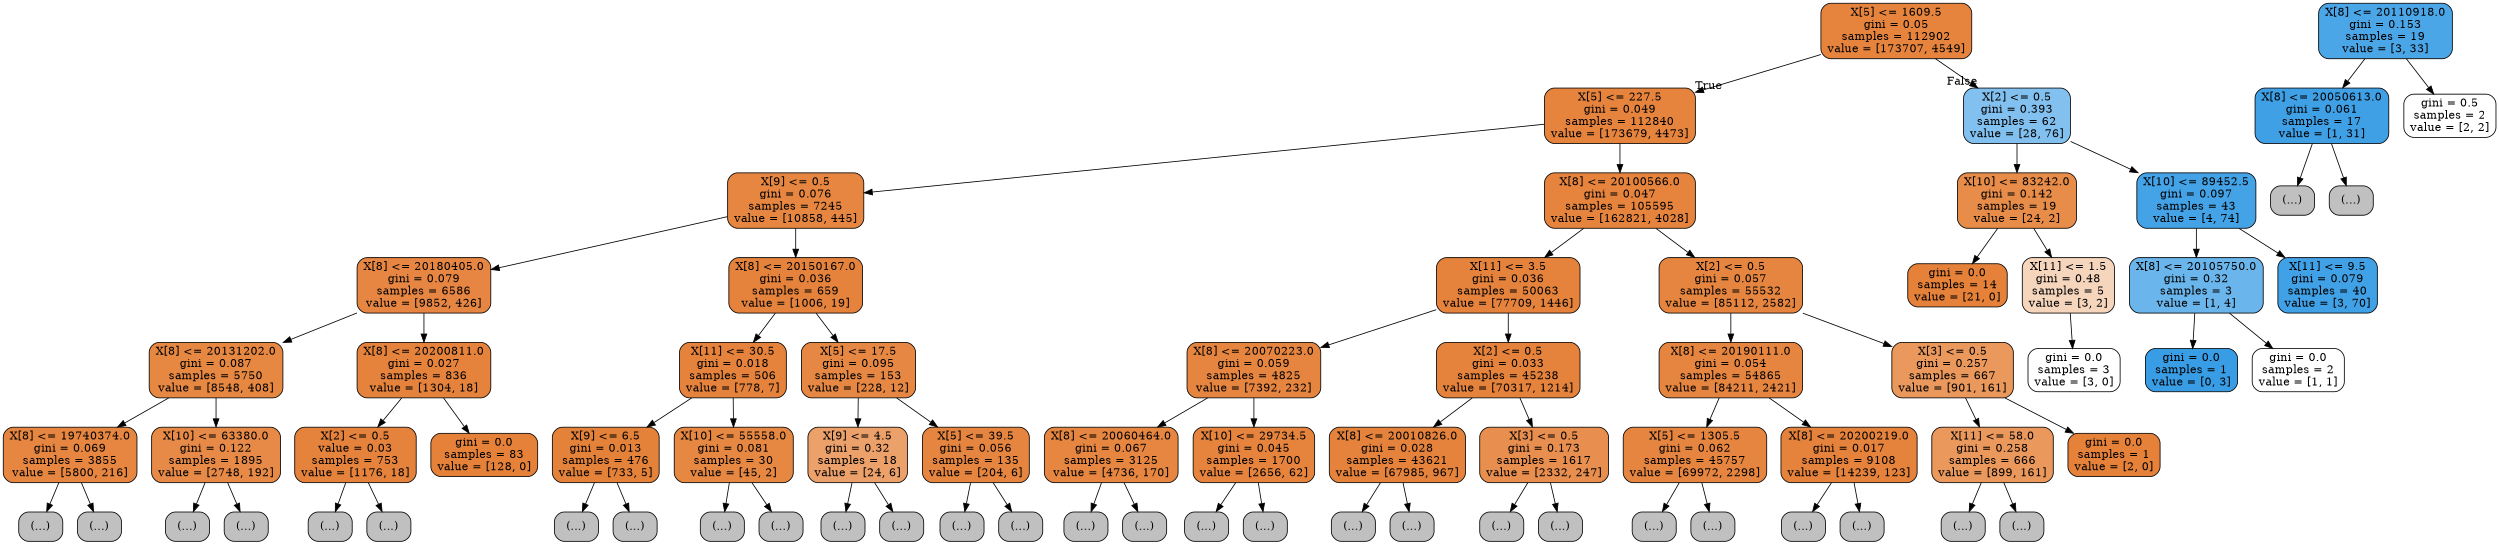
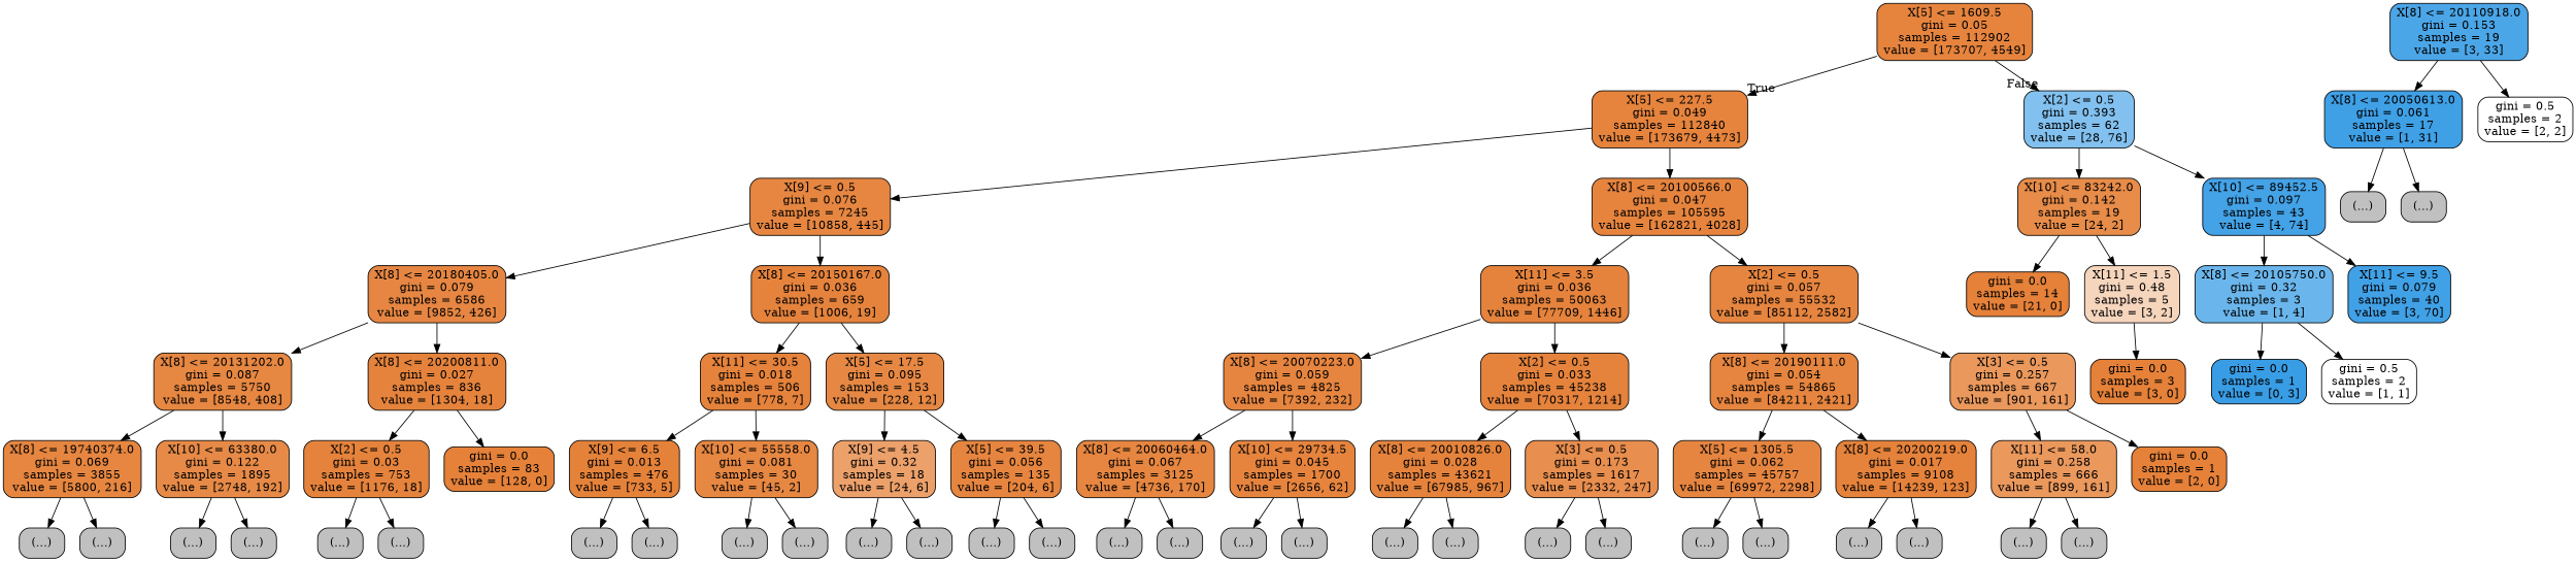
  digraph {
    fontname="DejaVu Serif"
    node [color=black fillcolor="#C0C0C0" fontname="DejaVu Serif" shape=box style="filled, rounded"]
    edge [fontname="DejaVu Serif"]
    n1 [fillcolor="#e6843e" label="X[5] <= 1609.5\ngini = 0.05\nsamples = 112902\nvalue = [173707, 4549]"]
    n2 [fillcolor="#e6843e" label="X[5] <= 227.5\ngini = 0.049\nsamples = 112840\nvalue = [173679, 4473]"]
    n3 [fillcolor="#82c1ef" label="X[2] <= 0.5\ngini = 0.393\nsamples = 62\nvalue = [28, 76]"]
    n4 [fillcolor="#e68641" label="X[9] <= 0.5\ngini = 0.076\nsamples = 7245\nvalue = [10858, 445]"]
    n5 [fillcolor="#e6843e" label="X[8] <= 20100566.0\ngini = 0.047\nsamples = 105595\nvalue = [162821, 4028]"]
    n6 [fillcolor="#e78c49" label="X[10] <= 83242.0\ngini = 0.142\nsamples = 19\nvalue = [24, 2]"]
    n7 [fillcolor="#44a2e6" label="X[10] <= 89452.5\ngini = 0.097\nsamples = 43\nvalue = [4, 74]"]
    n8 [fillcolor="#e68642" label="X[8] <= 20180405.0\ngini = 0.079\nsamples = 6586\nvalue = [9852, 426]"]
    n9 [fillcolor="#e5833d" label="X[8] <= 20150167.0\ngini = 0.036\nsamples = 659\nvalue = [1006, 19]"]
    n10 [fillcolor="#e5833d" label="X[11] <= 3.5\ngini = 0.036\nsamples = 50063\nvalue = [77709, 1446]"]
    n11 [fillcolor="#e6853f" label="X[2] <= 0.5\ngini = 0.057\nsamples = 55532\nvalue = [85112, 2582]"]
    n12 [fillcolor="#e68742" label="X[8] <= 20131202.0\ngini = 0.087\nsamples = 5750\nvalue = [8548, 408]"]
    n13 [fillcolor="#e5833c" label="X[8] <= 20200811.0\ngini = 0.027\nsamples = 836\nvalue = [1304, 18]"]
    n14 [fillcolor="#e5823b" label="X[11] <= 30.5\ngini = 0.018\nsamples = 506\nvalue = [778, 7]"]
    n15 [fillcolor="#e68843" label="X[5] <= 17.5\ngini = 0.095\nsamples = 153\nvalue = [228, 12]"]
    n16 [fillcolor="#e68640" label="X[8] <= 19740374.0\ngini = 0.069\nsamples = 3855\nvalue = [5800, 216]"]
    n17 [fillcolor="#e78a47" label="X[10] <= 63380.0\ngini = 0.122\nsamples = 1895\nvalue = [2748, 192]"]
-   n18 [fillcolor="#e5833c" label="X[2] <= 0.5\nvalue = 0.03\nsamples = 753\nvalue = [1176, 18]"]
+   n18 [fillcolor="#e5833c" label="X[2] <= 0.5\ngini = 0.03\nsamples = 753\nvalue = [1176, 18]"]
    n19 [fillcolor="#e58139" label="gini = 0.0\nsamples = 83\nvalue = [128, 0]"]
    n20 [label="(...)"]
    n21 [label="(...)"]
    n22 [label="(...)"]
    n23 [label="(...)"]
    n24 [label="(...)"]
    n25 [label="(...)"]
    n26 [fillcolor="#e5823a" label="X[9] <= 6.5\ngini = 0.013\nsamples = 476\nvalue = [733, 5]"]
    n27 [fillcolor="#e68742" label="X[10] <= 55558.0\ngini = 0.081\nsamples = 30\nvalue = [45, 2]"]
    n28 [fillcolor="#eca06a" label="X[9] <= 4.5\ngini = 0.32\nsamples = 18\nvalue = [24, 6]"]
    n29 [fillcolor="#e6853f" label="X[5] <= 39.5\ngini = 0.056\nsamples = 135\nvalue = [204, 6]"]
    n30 [label="(...)"]
    n31 [label="(...)"]
    n32 [label="(...)"]
    n33 [label="(...)"]
    n34 [label="(...)"]
    n35 [label="(...)"]
    n36 [label="(...)"]
    n37 [label="(...)"]
    n38 [fillcolor="#e6853f" label="X[8] <= 20070223.0\ngini = 0.059\nsamples = 4825\nvalue = [7392, 232]"]
    n39 [fillcolor="#e5833c" label="X[2] <= 0.5\ngini = 0.033\nsamples = 45238\nvalue = [70317, 1214]"]
    n40 [fillcolor="#e6853f" label="X[8] <= 20190111.0\ngini = 0.054\nsamples = 54865\nvalue = [84211, 2421]"]
    n41 [fillcolor="#ea985c" label="X[3] <= 0.5\ngini = 0.257\nsamples = 667\nvalue = [901, 161]"]
    n42 [fillcolor="#e68640" label="X[8] <= 20060464.0\ngini = 0.067\nsamples = 3125\nvalue = [4736, 170]"]
    n43 [fillcolor="#e6843e" label="X[10] <= 29734.5\ngini = 0.045\nsamples = 1700\nvalue = [2656, 62]"]
    n44 [fillcolor="#e5833c" label="X[8] <= 20010826.0\ngini = 0.028\nsamples = 43621\nvalue = [67985, 967]"]
    n45 [fillcolor="#e88e4e" label="X[3] <= 0.5\ngini = 0.173\nsamples = 1617\nvalue = [2332, 247]"]
    n46 [label="(...)"]
    n47 [label="(...)"]
    n48 [label="(...)"]
    n49 [label="(...)"]
    n50 [label="(...)"]
    n51 [label="(...)"]
    n52 [label="(...)"]
    n53 [label="(...)"]
    n54 [fillcolor="#e68540" label="X[5] <= 1305.5\ngini = 0.062\nsamples = 45757\nvalue = [69972, 2298]"]
    n55 [fillcolor="#e5823b" label="X[8] <= 20200219.0\ngini = 0.017\nsamples = 9108\nvalue = [14239, 123]"]
    n56 [fillcolor="#ea985c" label="X[11] <= 58.0\ngini = 0.258\nsamples = 666\nvalue = [899, 161]"]
    n57 [fillcolor="#e58139" label="gini = 0.0\nsamples = 1\nvalue = [2, 0]"]
    n58 [label="(...)"]
    n59 [label="(...)"]
    n60 [label="(...)"]
    n61 [label="(...)"]
    n62 [label="(...)"]
    n63 [label="(...)"]
    n64 [fillcolor="#e58139" label="gini = 0.0\nsamples = 14\nvalue = [21, 0]"]
    n65 [fillcolor="#f6d5bd" label="X[11] <= 1.5\ngini = 0.48\nsamples = 5\nvalue = [3, 2]"]
    n66 [fillcolor="#6ab6ec" label="X[8] <= 20105750.0\ngini = 0.32\nsamples = 3\nvalue = [1, 4]"]
    n67 [fillcolor="#41a1e6" label="X[11] <= 9.5\ngini = 0.079\nsamples = 40\nvalue = [3, 70]"]
-   n68 [fillcolor="#ffffff" label="gini = 0.0\nsamples = 3\nvalue = [3, 0]"]
+   n68 [fillcolor="#e58139" label="gini = 0.0\nsamples = 3\nvalue = [3, 0]"]
    n69 [fillcolor="#399de5" label="gini = 0.0\nsamples = 1\nvalue = [0, 3]"]
-   n70 [fillcolor="#ffffff" label="gini = 0.0\nsamples = 2\nvalue = [1, 1]"]
+   n70 [fillcolor="#ffffff" label="gini = 0.5\nsamples = 2\nvalue = [1, 1]"]
    n71 [fillcolor="#4ba6e7" label="X[8] <= 20110918.0\ngini = 0.153\nsamples = 19\nvalue = [3, 33]"]
    n72 [fillcolor="#3fa0e6" label="X[8] <= 20050613.0\ngini = 0.061\nsamples = 17\nvalue = [1, 31]"]
    n73 [fillcolor="#ffffff" label="gini = 0.5\nsamples = 2\nvalue = [2, 2]"]
    n74 [label="(...)"]
    n75 [label="(...)"]
    n1 -> n2 [headlabel=True labelangle=45 labeldistance=2.5]
    n1 -> n3 [headlabel=False labelangle=-45 labeldistance=2.5]
    n2 -> n4
    n2 -> n5
    n3 -> n6
    n3 -> n7
    n4 -> n8
    n4 -> n9
    n5 -> n10
    n5 -> n11
    n6 -> n64
    n6 -> n65
    n7 -> n66
    n7 -> n67
    n8 -> n12
    n8 -> n13
    n9 -> n14
    n9 -> n15
    n10 -> n38
    n10 -> n39
    n11 -> n40
    n11 -> n41
    n12 -> n16
    n12 -> n17
    n13 -> n18
    n13 -> n19
    n14 -> n26
    n14 -> n27
    n15 -> n28
    n15 -> n29
    n16 -> n20
    n16 -> n21
    n17 -> n22
    n17 -> n23
    n18 -> n24
    n18 -> n25
    n26 -> n30
    n26 -> n31
    n27 -> n32
    n27 -> n33
    n28 -> n34
    n28 -> n35
    n29 -> n36
    n29 -> n37
    n38 -> n42
    n38 -> n43
    n39 -> n44
    n39 -> n45
    n40 -> n54
    n40 -> n55
    n41 -> n56
    n41 -> n57
    n42 -> n46
    n42 -> n47
    n43 -> n48
    n43 -> n49
    n44 -> n50
    n44 -> n51
    n45 -> n52
    n45 -> n53
    n54 -> n58
    n54 -> n59
    n55 -> n60
    n55 -> n61
    n56 -> n62
    n56 -> n63
    n65 -> n68
    n66 -> n69
    n66 -> n70
    n71 -> n72
    n71 -> n73
    n72 -> n74
    n72 -> n75
  }
